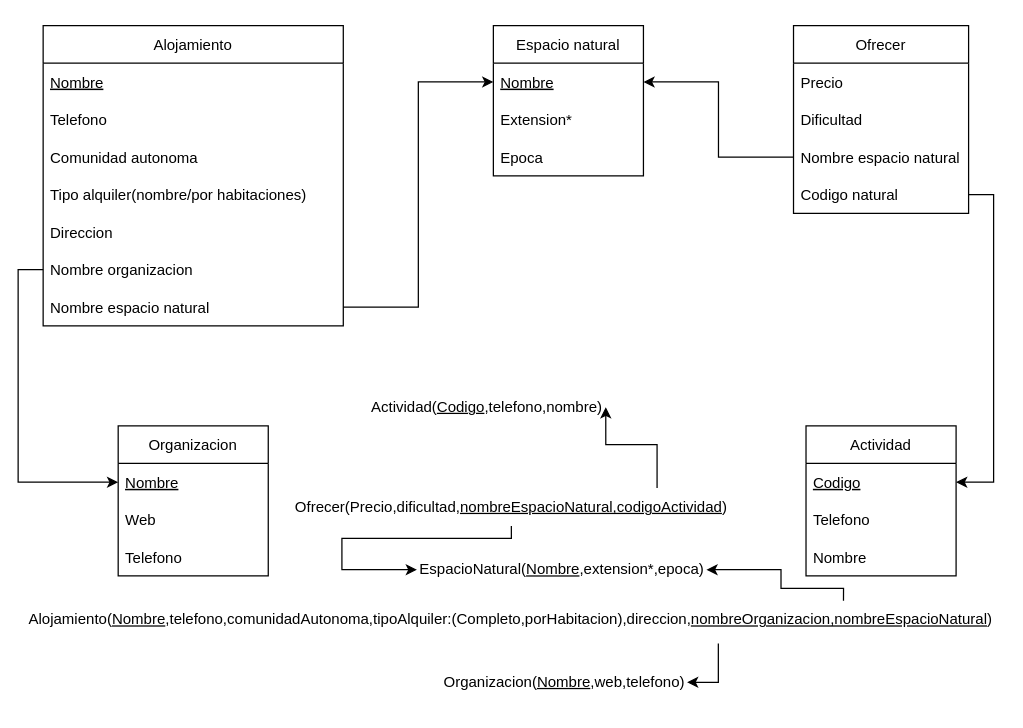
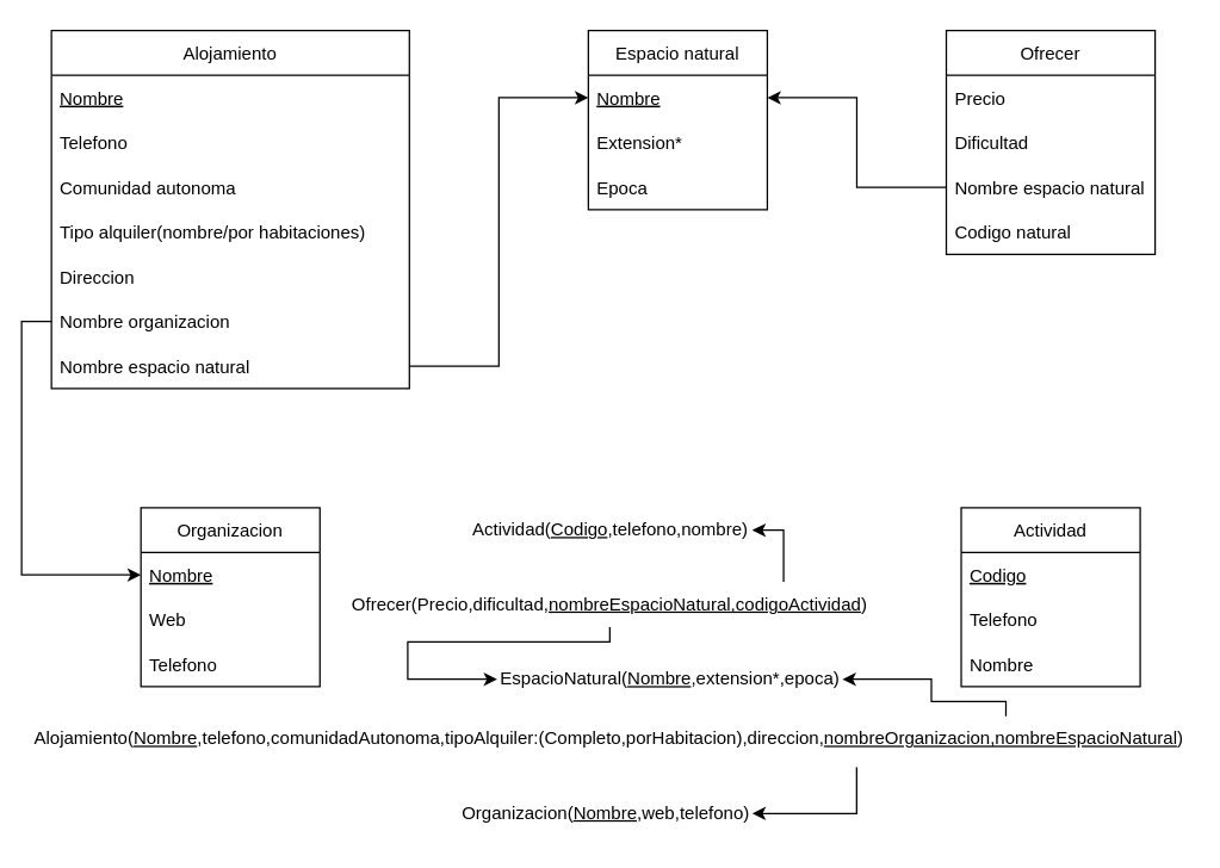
  <mxCell id="0" />
  <mxCell id="1" parent="0" />
  <mxCell id="2" value="Alojamiento" style="swimlane;fontStyle=0;childLayout=stackLayout;horizontal=1;startSize=30;horizontalStack=0;resizeParent=1;resizeParentMax=0;resizeLast=0;collapsible=1;marginBottom=0;" parent="1" vertex="1"><mxGeometry x="34" y="20" width="240" height="240" as="geometry" /></mxCell>
  <mxCell id="3" value="Nombre" style="text;strokeColor=none;fillColor=none;align=left;verticalAlign=middle;spacingLeft=4;spacingRight=4;overflow=hidden;points=[[0,0.5],[1,0.5]];portConstraint=eastwest;rotatable=0;fontStyle=4" parent="2" vertex="1"><mxGeometry y="30" width="240" height="30" as="geometry" /></mxCell>
  <mxCell id="4" value="Telefono" style="text;strokeColor=none;fillColor=none;align=left;verticalAlign=middle;spacingLeft=4;spacingRight=4;overflow=hidden;points=[[0,0.5],[1,0.5]];portConstraint=eastwest;rotatable=0;" parent="2" vertex="1"><mxGeometry y="60" width="240" height="30" as="geometry" /></mxCell>
  <mxCell id="5" value="Comunidad autonoma" style="text;strokeColor=none;fillColor=none;align=left;verticalAlign=middle;spacingLeft=4;spacingRight=4;overflow=hidden;points=[[0,0.5],[1,0.5]];portConstraint=eastwest;rotatable=0;" parent="2" vertex="1"><mxGeometry y="90" width="240" height="30" as="geometry" /></mxCell>
  <mxCell id="6" value="Tipo alquiler(nombre/por habitaciones)" style="text;strokeColor=none;fillColor=none;align=left;verticalAlign=middle;spacingLeft=4;spacingRight=4;overflow=hidden;points=[[0,0.5],[1,0.5]];portConstraint=eastwest;rotatable=0;" parent="2" vertex="1"><mxGeometry y="120" width="240" height="30" as="geometry" /></mxCell>
  <mxCell id="7" value="Direccion" style="text;strokeColor=none;fillColor=none;align=left;verticalAlign=middle;spacingLeft=4;spacingRight=4;overflow=hidden;points=[[0,0.5],[1,0.5]];portConstraint=eastwest;rotatable=0;" parent="2" vertex="1"><mxGeometry y="150" width="240" height="30" as="geometry" /></mxCell>
  <mxCell id="8" value="Nombre organizacion" style="text;strokeColor=none;fillColor=none;align=left;verticalAlign=middle;spacingLeft=4;spacingRight=4;overflow=hidden;points=[[0,0.5],[1,0.5]];portConstraint=eastwest;rotatable=0;" parent="2" vertex="1"><mxGeometry y="180" width="240" height="30" as="geometry" /></mxCell>
  <mxCell id="9" value="Nombre espacio natural" style="text;strokeColor=none;fillColor=none;align=left;verticalAlign=middle;spacingLeft=4;spacingRight=4;overflow=hidden;points=[[0,0.5],[1,0.5]];portConstraint=eastwest;rotatable=0;" parent="2" vertex="1"><mxGeometry y="210" width="240" height="30" as="geometry" /></mxCell>
  <mxCell id="10" value="Actividad" style="swimlane;fontStyle=0;childLayout=stackLayout;horizontal=1;startSize=30;horizontalStack=0;resizeParent=1;resizeParentMax=0;resizeLast=0;collapsible=1;marginBottom=0;" parent="1" vertex="1"><mxGeometry x="644" y="340" width="120" height="120" as="geometry" /></mxCell>
  <mxCell id="11" value="Codigo" style="text;strokeColor=none;fillColor=none;align=left;verticalAlign=middle;spacingLeft=4;spacingRight=4;overflow=hidden;points=[[0,0.5],[1,0.5]];portConstraint=eastwest;rotatable=0;fontStyle=4" parent="10" vertex="1"><mxGeometry y="30" width="120" height="30" as="geometry" /></mxCell>
  <mxCell id="12" value="Telefono" style="text;strokeColor=none;fillColor=none;align=left;verticalAlign=middle;spacingLeft=4;spacingRight=4;overflow=hidden;points=[[0,0.5],[1,0.5]];portConstraint=eastwest;rotatable=0;" parent="10" vertex="1"><mxGeometry y="60" width="120" height="30" as="geometry" /></mxCell>
  <mxCell id="13" value="Nombre" style="text;strokeColor=none;fillColor=none;align=left;verticalAlign=middle;spacingLeft=4;spacingRight=4;overflow=hidden;points=[[0,0.5],[1,0.5]];portConstraint=eastwest;rotatable=0;" parent="10" vertex="1"><mxGeometry y="90" width="120" height="30" as="geometry" /></mxCell>
  <mxCell id="14" value="Espacio natural" style="swimlane;fontStyle=0;childLayout=stackLayout;horizontal=1;startSize=30;horizontalStack=0;resizeParent=1;resizeParentMax=0;resizeLast=0;collapsible=1;marginBottom=0;" parent="1" vertex="1"><mxGeometry x="394" y="20" width="120" height="120" as="geometry" /></mxCell>
  <mxCell id="15" value="Nombre" style="text;strokeColor=none;fillColor=none;align=left;verticalAlign=middle;spacingLeft=4;spacingRight=4;overflow=hidden;points=[[0,0.5],[1,0.5]];portConstraint=eastwest;rotatable=0;fontStyle=4" parent="14" vertex="1"><mxGeometry y="30" width="120" height="30" as="geometry" /></mxCell>
  <mxCell id="16" value="Extension*" style="text;strokeColor=none;fillColor=none;align=left;verticalAlign=middle;spacingLeft=4;spacingRight=4;overflow=hidden;points=[[0,0.5],[1,0.5]];portConstraint=eastwest;rotatable=0;fontStyle=0" parent="14" vertex="1"><mxGeometry y="60" width="120" height="30" as="geometry" /></mxCell>
  <mxCell id="17" value="Epoca" style="text;strokeColor=none;fillColor=none;align=left;verticalAlign=middle;spacingLeft=4;spacingRight=4;overflow=hidden;points=[[0,0.5],[1,0.5]];portConstraint=eastwest;rotatable=0;" parent="14" vertex="1"><mxGeometry y="90" width="120" height="30" as="geometry" /></mxCell>
  <mxCell id="18" value="Organizacion" style="swimlane;fontStyle=0;childLayout=stackLayout;horizontal=1;startSize=30;horizontalStack=0;resizeParent=1;resizeParentMax=0;resizeLast=0;collapsible=1;marginBottom=0;" parent="1" vertex="1"><mxGeometry x="94" y="340" width="120" height="120" as="geometry" /></mxCell>
  <mxCell id="19" value="Nombre" style="text;strokeColor=none;fillColor=none;align=left;verticalAlign=middle;spacingLeft=4;spacingRight=4;overflow=hidden;points=[[0,0.5],[1,0.5]];portConstraint=eastwest;rotatable=0;fontStyle=4" parent="18" vertex="1"><mxGeometry y="30" width="120" height="30" as="geometry" /></mxCell>
  <mxCell id="20" value="Web" style="text;strokeColor=none;fillColor=none;align=left;verticalAlign=middle;spacingLeft=4;spacingRight=4;overflow=hidden;points=[[0,0.5],[1,0.5]];portConstraint=eastwest;rotatable=0;" parent="18" vertex="1"><mxGeometry y="60" width="120" height="30" as="geometry" /></mxCell>
  <mxCell id="21" value="Telefono" style="text;strokeColor=none;fillColor=none;align=left;verticalAlign=middle;spacingLeft=4;spacingRight=4;overflow=hidden;points=[[0,0.5],[1,0.5]];portConstraint=eastwest;rotatable=0;" parent="18" vertex="1"><mxGeometry y="90" width="120" height="30" as="geometry" /></mxCell>
  <mxCell id="22" value="Ofrecer" style="swimlane;fontStyle=0;childLayout=stackLayout;horizontal=1;startSize=30;horizontalStack=0;resizeParent=1;resizeParentMax=0;resizeLast=0;collapsible=1;marginBottom=0;" parent="1" vertex="1"><mxGeometry x="634" y="20" width="140" height="150" as="geometry" /></mxCell>
  <mxCell id="23" value="Precio" style="text;strokeColor=none;fillColor=none;align=left;verticalAlign=middle;spacingLeft=4;spacingRight=4;overflow=hidden;points=[[0,0.5],[1,0.5]];portConstraint=eastwest;rotatable=0;" parent="22" vertex="1"><mxGeometry y="30" width="140" height="30" as="geometry" /></mxCell>
  <mxCell id="24" value="Dificultad" style="text;strokeColor=none;fillColor=none;align=left;verticalAlign=middle;spacingLeft=4;spacingRight=4;overflow=hidden;points=[[0,0.5],[1,0.5]];portConstraint=eastwest;rotatable=0;" parent="22" vertex="1"><mxGeometry y="60" width="140" height="30" as="geometry" /></mxCell>
  <mxCell id="25" value="Nombre espacio natural" style="text;strokeColor=none;fillColor=none;align=left;verticalAlign=middle;spacingLeft=4;spacingRight=4;overflow=hidden;points=[[0,0.5],[1,0.5]];portConstraint=eastwest;rotatable=0;" parent="22" vertex="1"><mxGeometry y="90" width="140" height="30" as="geometry" /></mxCell>
  <mxCell id="26" value="Codigo natural" style="text;strokeColor=none;fillColor=none;align=left;verticalAlign=middle;spacingLeft=4;spacingRight=4;overflow=hidden;points=[[0,0.5],[1,0.5]];portConstraint=eastwest;rotatable=0;" parent="22" vertex="1"><mxGeometry y="120" width="140" height="30" as="geometry" /></mxCell>
  <mxCell id="27" style="edgeStyle=orthogonalEdgeStyle;rounded=0;orthogonalLoop=1;jettySize=auto;html=1;exitX=0;exitY=0.5;exitDx=0;exitDy=0;entryX=0;entryY=0.5;entryDx=0;entryDy=0;" parent="1" source="8" target="19" edge="1"><mxGeometry relative="1" as="geometry" /></mxCell>
  <mxCell id="28" style="edgeStyle=orthogonalEdgeStyle;rounded=0;orthogonalLoop=1;jettySize=auto;html=1;exitX=1;exitY=0.5;exitDx=0;exitDy=0;entryX=0;entryY=0.5;entryDx=0;entryDy=0;" parent="1" source="9" target="15" edge="1"><mxGeometry relative="1" as="geometry" /></mxCell>
  <mxCell id="29" style="edgeStyle=orthogonalEdgeStyle;rounded=0;orthogonalLoop=1;jettySize=auto;html=1;exitX=0;exitY=0.5;exitDx=0;exitDy=0;entryX=1;entryY=0.5;entryDx=0;entryDy=0;" parent="1" source="25" target="15" edge="1"><mxGeometry relative="1" as="geometry" /></mxCell>
- <mxCell id="30" style="edgeStyle=orthogonalEdgeStyle;rounded=0;orthogonalLoop=1;jettySize=auto;html=1;exitX=1;exitY=0.5;exitDx=0;exitDy=0;entryX=1;entryY=0.5;entryDx=0;entryDy=0;" parent="1" source="26" target="11" edge="1"><mxGeometry relative="1" as="geometry" /></mxCell>
- <mxCell id="31" value="Actividad(&lt;u&gt;Codigo&lt;/u&gt;,telefono,nombre)" style="text;html=1;strokeColor=none;fillColor=none;align=center;verticalAlign=middle;whiteSpace=wrap;rounded=0;" parent="1" vertex="1"><mxGeometry x="293.88" y="310" width="190" height="30" as="geometry" /></mxCell>
+ <mxCell id="31" value="Actividad(&lt;u&gt;Codigo&lt;/u&gt;,telefono,nombre)" style="text;html=1;strokeColor=none;fillColor=none;align=center;verticalAlign=middle;whiteSpace=wrap;rounded=0;" parent="1" vertex="1"><mxGeometry x="313.88" y="340" width="190" height="30" as="geometry" /></mxCell>
  <mxCell id="32" style="edgeStyle=orthogonalEdgeStyle;rounded=0;orthogonalLoop=1;jettySize=auto;html=1;exitX=0.832;exitY=-0.011;exitDx=0;exitDy=0;entryX=1;entryY=0.5;entryDx=0;entryDy=0;exitPerimeter=0;" parent="1" source="34" target="31" edge="1"><mxGeometry relative="1" as="geometry"><Array as="points"><mxPoint x="524.88" y="355" /></Array></mxGeometry></mxCell>
  <mxCell id="33" style="edgeStyle=orthogonalEdgeStyle;rounded=0;orthogonalLoop=1;jettySize=auto;html=1;exitX=0.5;exitY=1;exitDx=0;exitDy=0;entryX=0;entryY=0.5;entryDx=0;entryDy=0;" parent="1" source="34" target="35" edge="1"><mxGeometry relative="1" as="geometry"><Array as="points"><mxPoint x="408.88" y="430" /><mxPoint x="272.88" y="430" /><mxPoint x="272.88" y="455" /></Array></mxGeometry></mxCell>
  <mxCell id="34" value="Ofrecer(Precio,dificultad,&lt;u&gt;nombreEspacioNatural,codigoActividad&lt;/u&gt;)" style="text;html=1;strokeColor=none;fillColor=none;align=center;verticalAlign=middle;whiteSpace=wrap;rounded=0;" parent="1" vertex="1"><mxGeometry x="232.88" y="390" width="351" height="30" as="geometry" /></mxCell>
  <mxCell id="35" value="EspacioNatural(&lt;u&gt;Nombre&lt;/u&gt;,extension*,epoca)" style="text;html=1;strokeColor=none;fillColor=none;align=center;verticalAlign=middle;whiteSpace=wrap;rounded=0;" parent="1" vertex="1"><mxGeometry x="332.88" y="440" width="231.5" height="30" as="geometry" /></mxCell>
  <mxCell id="36" style="edgeStyle=orthogonalEdgeStyle;rounded=0;orthogonalLoop=1;jettySize=auto;html=1;exitX=0.843;exitY=-0.004;exitDx=0;exitDy=0;entryX=1;entryY=0.5;entryDx=0;entryDy=0;exitPerimeter=0;" parent="1" source="38" target="35" edge="1"><mxGeometry relative="1" as="geometry"><Array as="points"><mxPoint x="674" y="470" /><mxPoint x="624" y="470" /><mxPoint x="624" y="455" /></Array></mxGeometry></mxCell>
  <mxCell id="37" style="edgeStyle=orthogonalEdgeStyle;rounded=0;orthogonalLoop=1;jettySize=auto;html=1;exitX=0.714;exitY=1.133;exitDx=0;exitDy=0;entryX=1;entryY=0.5;entryDx=0;entryDy=0;exitPerimeter=0;" parent="1" source="38" target="39" edge="1"><mxGeometry relative="1" as="geometry"><Array as="points"><mxPoint x="574" y="545" /></Array></mxGeometry></mxCell>
  <mxCell id="38" value="Alojamiento(&lt;u&gt;Nombre&lt;/u&gt;,telefono,comunidadAutonoma,tipoAlquiler:(Completo,porHabitacion),direccion,&lt;u&gt;nombreOrganizacion,nombreEspacioNatural&lt;/u&gt;)" style="text;html=1;strokeColor=none;fillColor=none;align=center;verticalAlign=middle;whiteSpace=wrap;rounded=0;" parent="1" vertex="1"><mxGeometry x="20" y="480" width="775.75" height="30" as="geometry" /></mxCell>
- <mxCell id="39" value="Organizacion(&lt;u&gt;Nombre&lt;/u&gt;,web,telefono)" style="text;html=1;strokeColor=none;fillColor=none;align=center;verticalAlign=middle;whiteSpace=wrap;rounded=0;" parent="1" vertex="1"><mxGeometry x="352.88" y="530" width="196" height="30" as="geometry" /></mxCell>
+ <mxCell id="39" value="Organizacion(&lt;u&gt;Nombre&lt;/u&gt;,web,telefono)" style="text;html=1;strokeColor=none;fillColor=none;align=center;verticalAlign=middle;whiteSpace=wrap;rounded=0;" parent="1" vertex="1"><mxGeometry x="307.88" y="530" width="196" height="30" as="geometry" /></mxCell>
